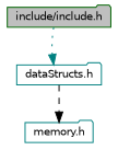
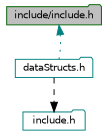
  digraph {
    node [color=teal fillcolor=white fontname=Helvetica fontsize=10 shape=folder style=filled]
    edge [fontname=Helvetica fontsize=10 labelfontname=Helvetica labelfontsize=10]
    n1 [color=darkgreen fillcolor=grey75 fontcolor=black height=0.2 label="include/include.h" width=0.4]
    n2 [height=0.2 label="dataStructs.h" width=0.4]
-   n3 [height=0.2 label="memory.h" width=0.4]
-   n1 -> n2 [color=teal style=dotted]
+   n3 [height=0.2 label="include.h" width=0.4]
+   n2 -> n1 [color=teal style=dotted]
    n2 -> n3 [color=black style=dashed]
  }
